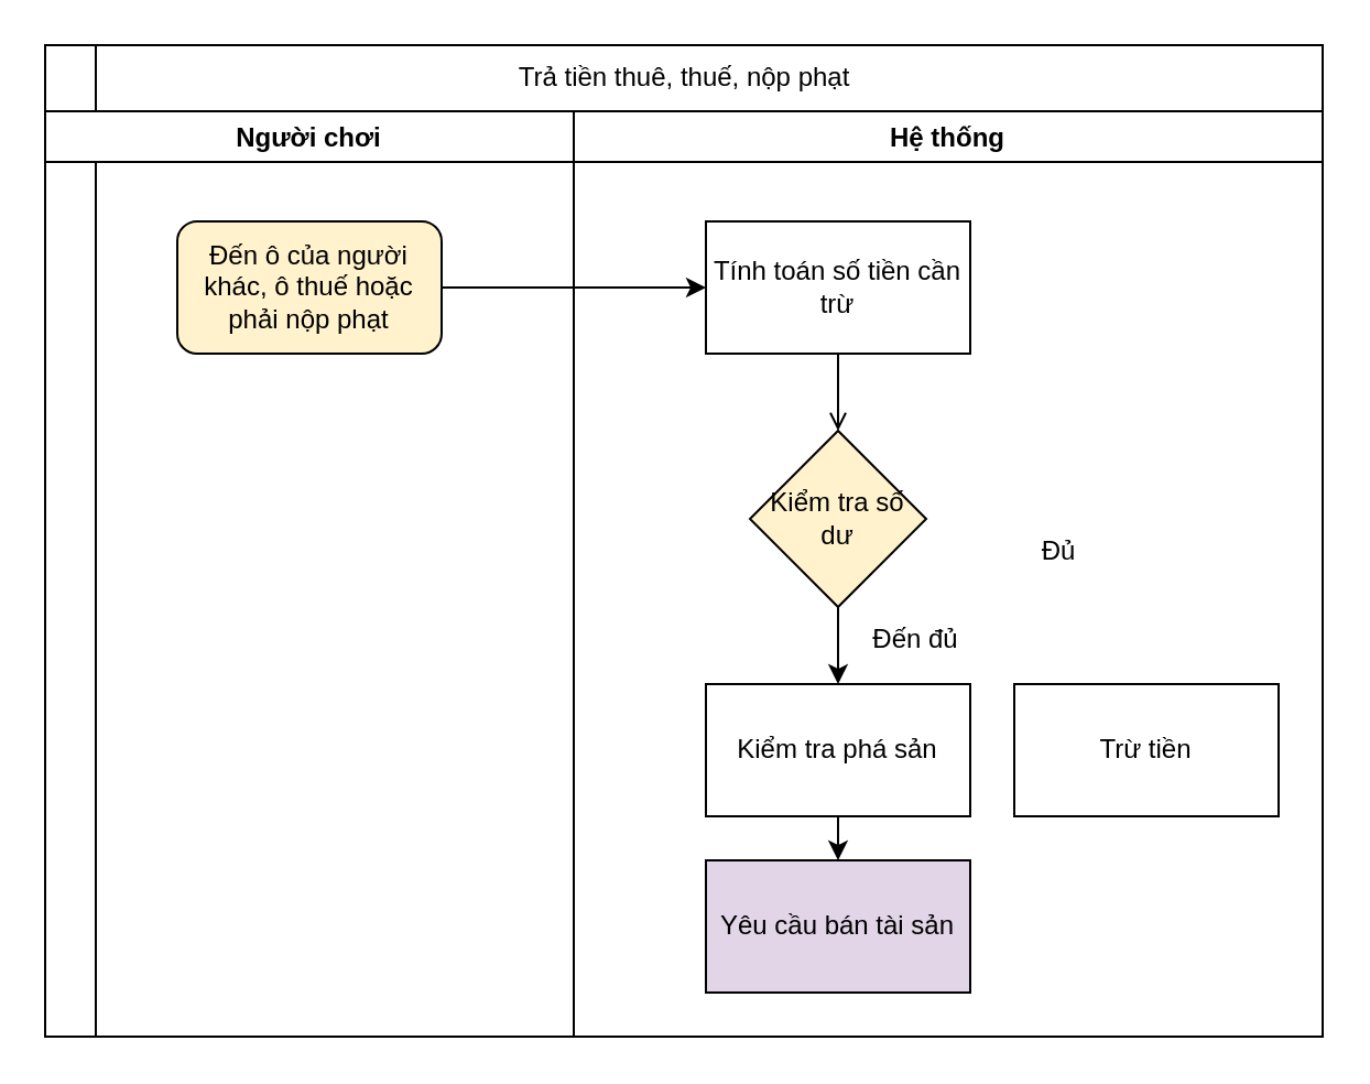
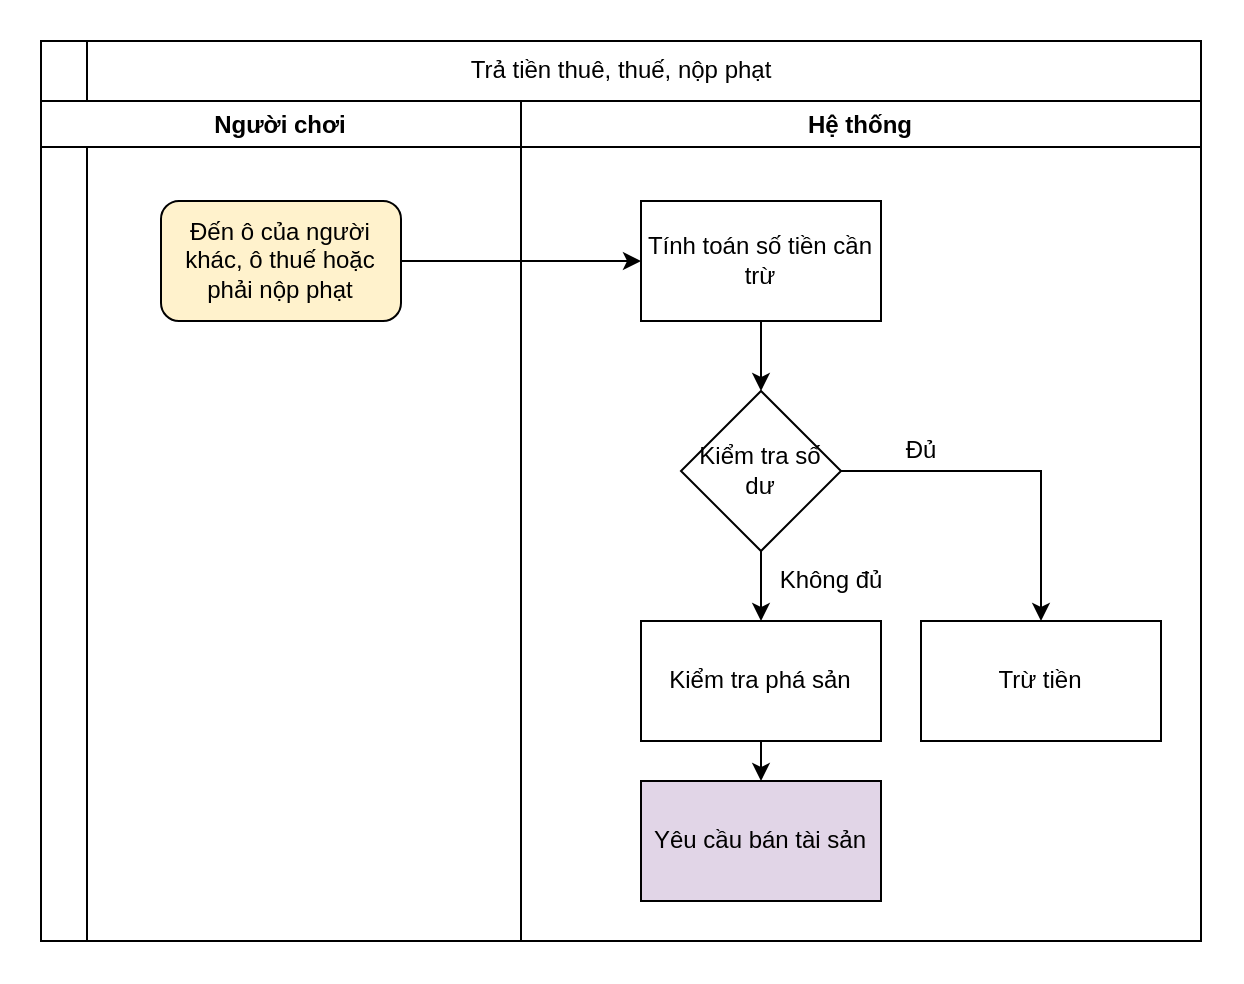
  <mxCell id="0" />
  <mxCell id="1" parent="0" />
  <mxCell id="2" value="" style="swimlane;horizontal=0;" parent="1" vertex="1"><mxGeometry x="20" y="20" width="580" height="450" as="geometry" /></mxCell>
  <mxCell id="3" value="Người chơi" style="swimlane;horizontal=1;" parent="2" vertex="1"><mxGeometry y="30" width="240" height="420" as="geometry" /></mxCell>
  <mxCell id="4" value="Đến ô của người khác, ô thuế hoặc phải nộp phạt" style="rounded=1;whiteSpace=wrap;html=1;fillColor=#fff2cc;" parent="3" vertex="1"><mxGeometry x="60" y="50" width="120" height="60" as="geometry" /></mxCell>
  <mxCell id="5" value="Hệ thống" style="swimlane;horizontal=1;" parent="2" vertex="1"><mxGeometry x="240" y="30" width="340" height="420" as="geometry" /></mxCell>
  <mxCell id="6" value="Trừ tiền" style="rounded=0;whiteSpace=wrap;html=1;" parent="5" vertex="1"><mxGeometry x="200" y="260" width="120" height="60" as="geometry" /></mxCell>
  <mxCell id="7" value="Yêu cầu bán tài sản" style="rounded=0;whiteSpace=wrap;html=1;fillColor=#e1d5e7;" parent="5" vertex="1"><mxGeometry x="60" y="340" width="120" height="60" as="geometry" /></mxCell>
- <mxCell id="9" value="Kiểm tra số dư" style="rhombus;whiteSpace=wrap;html=1;fillColor=#fff2cc;" parent="5" vertex="1"><mxGeometry x="80" y="145" width="80" height="80" as="geometry" /></mxCell>
- <mxCell id="10" value="Đủ" style="text;html=1;align=center;verticalAlign=middle;resizable=0;points=[];autosize=1;strokeColor=none;fillColor=none;" parent="5" vertex="1"><mxGeometry x="200" y="185" width="40" height="30" as="geometry" /></mxCell>
+ <mxCell id="8" style="edgeStyle=orthogonalEdgeStyle;rounded=0;orthogonalLoop=1;jettySize=auto;html=1;exitX=1;exitY=0.5;exitDx=0;exitDy=0;entryX=0.5;entryY=0;entryDx=0;entryDy=0;" parent="5" source="9" target="6" edge="1"><mxGeometry relative="1" as="geometry" /></mxCell>
+ <mxCell id="9" value="Kiểm tra số dư" style="rhombus;whiteSpace=wrap;html=1;" parent="5" vertex="1"><mxGeometry x="80" y="145" width="80" height="80" as="geometry" /></mxCell>
+ <mxCell id="10" value="Đủ" style="text;html=1;align=center;verticalAlign=middle;resizable=0;points=[];autosize=1;strokeColor=none;fillColor=none;" parent="5" vertex="1"><mxGeometry x="180" y="160" width="40" height="30" as="geometry" /></mxCell>
  <mxCell id="11" style="edgeStyle=orthogonalEdgeStyle;rounded=0;orthogonalLoop=1;jettySize=auto;html=1;exitX=0.5;exitY=1;exitDx=0;exitDy=0;entryX=0.5;entryY=0;entryDx=0;entryDy=0;" parent="5" source="12" target="7" edge="1"><mxGeometry relative="1" as="geometry" /></mxCell>
  <mxCell id="12" value="Kiểm tra phá sản" style="rounded=0;whiteSpace=wrap;html=1;" parent="5" vertex="1"><mxGeometry x="60" y="260" width="120" height="60" as="geometry" /></mxCell>
  <mxCell id="13" value="" style="endArrow=classic;html=1;rounded=0;exitX=0.5;exitY=1;exitDx=0;exitDy=0;entryX=0.5;entryY=0;entryDx=0;entryDy=0;" parent="5" source="9" target="12" edge="1"><mxGeometry width="50" height="50" relative="1" as="geometry"><mxPoint x="110" y="300" as="sourcePoint" /><mxPoint x="160" y="250" as="targetPoint" /></mxGeometry></mxCell>
- <mxCell id="14" value="Đến đủ" style="text;html=1;align=center;verticalAlign=middle;resizable=0;points=[];autosize=1;strokeColor=none;fillColor=none;" parent="5" vertex="1"><mxGeometry x="120" y="225" width="70" height="30" as="geometry" /></mxCell>
- <mxCell id="15" style="edgeStyle=orthogonalEdgeStyle;rounded=0;orthogonalLoop=1;jettySize=auto;html=1;exitX=0.5;exitY=1;exitDx=0;exitDy=0;entryX=0.5;entryY=0;entryDx=0;entryDy=0;endArrow=open;" edge="1" parent="5" source="16" target="9"><mxGeometry relative="1" as="geometry" /></mxCell>
+ <mxCell id="14" value="Không đủ" style="text;html=1;align=center;verticalAlign=middle;resizable=0;points=[];autosize=1;strokeColor=none;fillColor=none;" parent="5" vertex="1"><mxGeometry x="120" y="225" width="70" height="30" as="geometry" /></mxCell>
+ <mxCell id="15" style="edgeStyle=orthogonalEdgeStyle;rounded=0;orthogonalLoop=1;jettySize=auto;html=1;exitX=0.5;exitY=1;exitDx=0;exitDy=0;entryX=0.5;entryY=0;entryDx=0;entryDy=0;" edge="1" parent="5" source="16" target="9"><mxGeometry relative="1" as="geometry" /></mxCell>
  <mxCell id="16" value="Tính toán số tiền cần trừ" style="rounded=0;whiteSpace=wrap;html=1;" vertex="1" parent="5"><mxGeometry x="60" y="50" width="120" height="60" as="geometry" /></mxCell>
  <mxCell id="17" style="edgeStyle=orthogonalEdgeStyle;rounded=0;orthogonalLoop=1;jettySize=auto;html=1;exitX=1;exitY=0.5;exitDx=0;exitDy=0;entryX=0;entryY=0.5;entryDx=0;entryDy=0;" parent="2" source="4" target="16" edge="1"><mxGeometry relative="1" as="geometry"><mxPoint x="300" y="110" as="targetPoint" /></mxGeometry></mxCell>
  <mxCell id="18" value="Trả tiền thuê, thuế, nộp phạt" style="text;html=1;align=center;verticalAlign=middle;resizable=0;points=[];autosize=1;strokeColor=none;fillColor=none;" parent="2" vertex="1"><mxGeometry x="205" width="170" height="30" as="geometry" /></mxCell>
